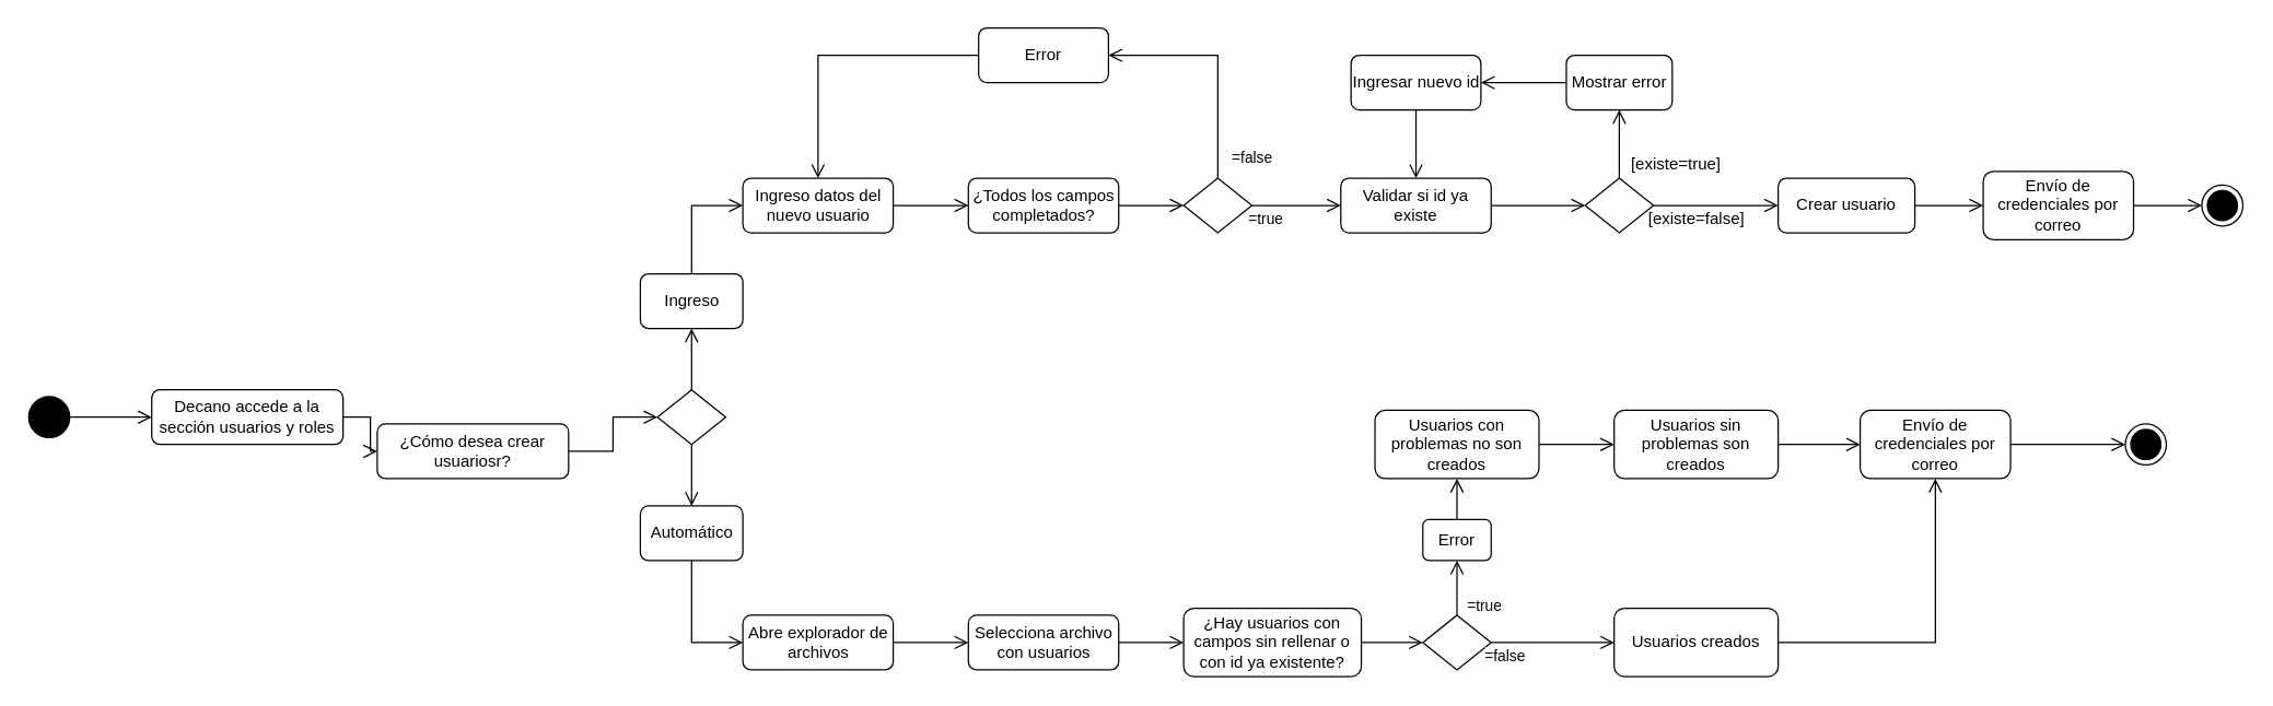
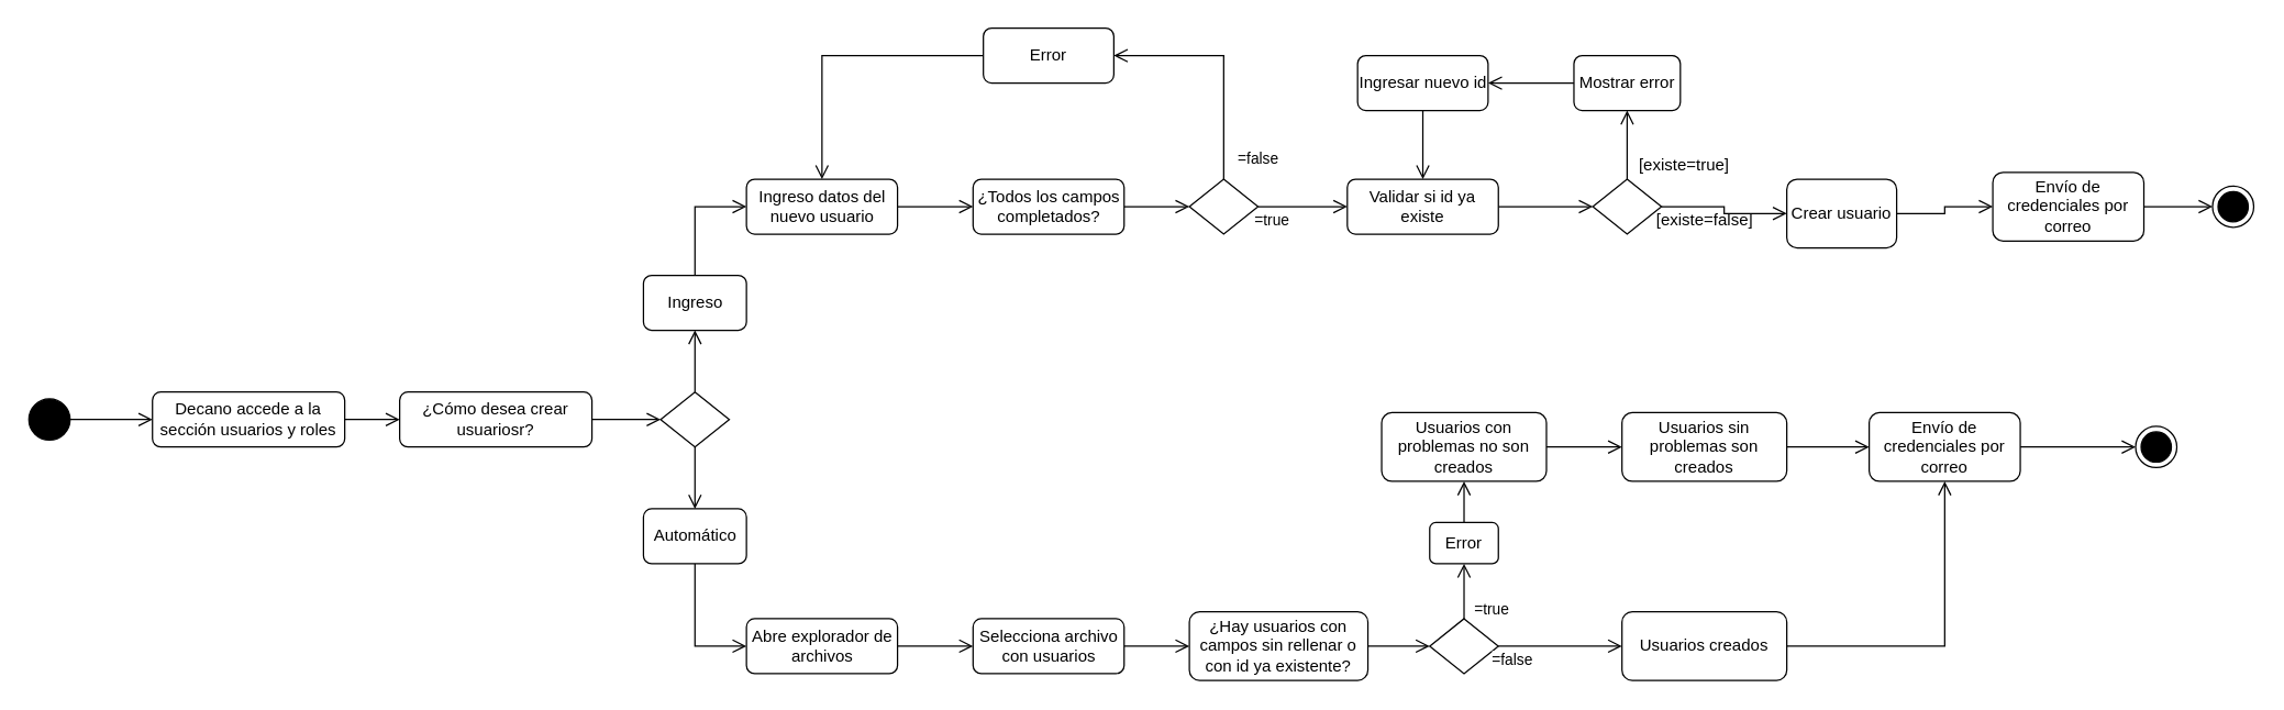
  <mxCell id="0" />
  <mxCell id="1" parent="0" />
  <mxCell id="2" style="edgeStyle=orthogonalEdgeStyle;shape=connector;rounded=0;orthogonalLoop=1;jettySize=auto;html=1;strokeColor=default;align=center;verticalAlign=middle;fontFamily=Helvetica;fontSize=11;fontColor=default;labelBackgroundColor=default;endArrow=open;endFill=0;endSize=8;" edge="1" parent="1" source="3" target="5"><mxGeometry relative="1" as="geometry" /></mxCell>
  <mxCell id="3" value="" style="ellipse;fillColor=strokeColor;html=1;" vertex="1" parent="1"><mxGeometry x="20" y="290" width="30" height="30" as="geometry" /></mxCell>
  <mxCell id="4" style="edgeStyle=orthogonalEdgeStyle;shape=connector;rounded=0;orthogonalLoop=1;jettySize=auto;html=1;entryX=0;entryY=0.5;entryDx=0;entryDy=0;strokeColor=default;align=center;verticalAlign=middle;fontFamily=Helvetica;fontSize=11;fontColor=default;labelBackgroundColor=default;endArrow=open;endFill=0;endSize=8;" edge="1" parent="1" source="5" target="7"><mxGeometry relative="1" as="geometry" /></mxCell>
  <mxCell id="5" value="Decano accede a la sección usuarios y roles" style="rounded=1;whiteSpace=wrap;html=1;" vertex="1" parent="1"><mxGeometry x="110" y="285" width="140" height="40" as="geometry" /></mxCell>
  <mxCell id="6" style="edgeStyle=orthogonalEdgeStyle;shape=connector;rounded=0;orthogonalLoop=1;jettySize=auto;html=1;entryX=0;entryY=0.5;entryDx=0;entryDy=0;strokeColor=default;align=center;verticalAlign=middle;fontFamily=Helvetica;fontSize=11;fontColor=default;labelBackgroundColor=default;endArrow=open;endFill=0;endSize=8;" edge="1" parent="1" source="7" target="10"><mxGeometry relative="1" as="geometry" /></mxCell>
- <mxCell id="7" value="¿Cómo desea crear usuariosr?" style="rounded=1;whiteSpace=wrap;html=1;" vertex="1" parent="1"><mxGeometry x="275" y="310" width="140" height="40" as="geometry" /></mxCell>
+ <mxCell id="7" value="¿Cómo desea crear usuariosr?" style="rounded=1;whiteSpace=wrap;html=1;" vertex="1" parent="1"><mxGeometry x="290" y="285" width="140" height="40" as="geometry" /></mxCell>
  <mxCell id="8" style="edgeStyle=orthogonalEdgeStyle;shape=connector;rounded=0;orthogonalLoop=1;jettySize=auto;html=1;entryX=0.5;entryY=1;entryDx=0;entryDy=0;strokeColor=default;align=center;verticalAlign=middle;fontFamily=Helvetica;fontSize=11;fontColor=default;labelBackgroundColor=default;endArrow=open;endFill=0;endSize=8;" edge="1" parent="1" source="10" target="12"><mxGeometry relative="1" as="geometry" /></mxCell>
  <mxCell id="9" style="edgeStyle=orthogonalEdgeStyle;shape=connector;rounded=0;orthogonalLoop=1;jettySize=auto;html=1;entryX=0.5;entryY=0;entryDx=0;entryDy=0;strokeColor=default;align=center;verticalAlign=middle;fontFamily=Helvetica;fontSize=11;fontColor=default;labelBackgroundColor=default;endArrow=open;endFill=0;endSize=8;" edge="1" parent="1" source="10" target="40"><mxGeometry relative="1" as="geometry" /></mxCell>
  <mxCell id="10" value="" style="rhombus;whiteSpace=wrap;html=1;" vertex="1" parent="1"><mxGeometry x="480" y="285" width="50" height="40" as="geometry" /></mxCell>
  <mxCell id="11" style="edgeStyle=orthogonalEdgeStyle;shape=connector;rounded=0;orthogonalLoop=1;jettySize=auto;html=1;entryX=0;entryY=0.5;entryDx=0;entryDy=0;strokeColor=default;align=center;verticalAlign=middle;fontFamily=Helvetica;fontSize=11;fontColor=default;labelBackgroundColor=default;endArrow=open;endFill=0;endSize=8;" edge="1" parent="1" source="12" target="14"><mxGeometry relative="1" as="geometry" /></mxCell>
  <mxCell id="12" value="Ingreso" style="rounded=1;whiteSpace=wrap;html=1;" vertex="1" parent="1"><mxGeometry x="467.5" y="200" width="75" height="40" as="geometry" /></mxCell>
  <mxCell id="13" style="edgeStyle=orthogonalEdgeStyle;shape=connector;rounded=0;orthogonalLoop=1;jettySize=auto;html=1;entryX=0;entryY=0.5;entryDx=0;entryDy=0;strokeColor=default;align=center;verticalAlign=middle;fontFamily=Helvetica;fontSize=11;fontColor=default;labelBackgroundColor=default;endArrow=open;endFill=0;endSize=8;" edge="1" parent="1" source="14" target="26"><mxGeometry relative="1" as="geometry" /></mxCell>
  <mxCell id="14" value="Ingreso datos del nuevo usuario" style="rounded=1;whiteSpace=wrap;html=1;" vertex="1" parent="1"><mxGeometry x="542.5" y="130" width="110" height="40" as="geometry" /></mxCell>
  <mxCell id="15" style="edgeStyle=orthogonalEdgeStyle;shape=connector;rounded=0;orthogonalLoop=1;jettySize=auto;html=1;entryX=0;entryY=0.5;entryDx=0;entryDy=0;strokeColor=default;align=center;verticalAlign=middle;fontFamily=Helvetica;fontSize=11;fontColor=default;labelBackgroundColor=default;endArrow=open;endFill=0;endSize=8;" edge="1" parent="1" source="16" target="19"><mxGeometry relative="1" as="geometry" /></mxCell>
  <mxCell id="16" value="Validar si id ya existe" style="rounded=1;whiteSpace=wrap;html=1;" vertex="1" parent="1"><mxGeometry x="980" y="130" width="110" height="40" as="geometry" /></mxCell>
  <mxCell id="17" style="edgeStyle=orthogonalEdgeStyle;shape=connector;rounded=0;orthogonalLoop=1;jettySize=auto;html=1;entryX=0.5;entryY=1;entryDx=0;entryDy=0;strokeColor=default;align=center;verticalAlign=middle;fontFamily=Helvetica;fontSize=11;fontColor=default;labelBackgroundColor=default;endArrow=open;endFill=0;endSize=8;" edge="1" parent="1" source="19" target="21"><mxGeometry relative="1" as="geometry" /></mxCell>
  <mxCell id="18" style="edgeStyle=orthogonalEdgeStyle;shape=connector;rounded=0;orthogonalLoop=1;jettySize=auto;html=1;entryX=0;entryY=0.5;entryDx=0;entryDy=0;strokeColor=default;align=center;verticalAlign=middle;fontFamily=Helvetica;fontSize=11;fontColor=default;labelBackgroundColor=default;endArrow=open;endFill=0;endSize=8;" edge="1" parent="1" source="19" target="35"><mxGeometry relative="1" as="geometry" /></mxCell>
  <mxCell id="19" value="" style="rhombus;whiteSpace=wrap;html=1;" vertex="1" parent="1"><mxGeometry x="1158.75" y="130" width="50" height="40" as="geometry" /></mxCell>
  <mxCell id="20" style="edgeStyle=orthogonalEdgeStyle;shape=connector;rounded=0;orthogonalLoop=1;jettySize=auto;html=1;strokeColor=default;align=center;verticalAlign=middle;fontFamily=Helvetica;fontSize=11;fontColor=default;labelBackgroundColor=default;endArrow=open;endFill=0;endSize=8;" edge="1" parent="1" source="21" target="23"><mxGeometry relative="1" as="geometry" /></mxCell>
  <mxCell id="21" value="Mostrar error" style="rounded=1;whiteSpace=wrap;html=1;" vertex="1" parent="1"><mxGeometry x="1145" y="40" width="77.5" height="40" as="geometry" /></mxCell>
  <mxCell id="22" style="edgeStyle=orthogonalEdgeStyle;shape=connector;rounded=0;orthogonalLoop=1;jettySize=auto;html=1;entryX=0.5;entryY=0;entryDx=0;entryDy=0;strokeColor=default;align=center;verticalAlign=middle;fontFamily=Helvetica;fontSize=11;fontColor=default;labelBackgroundColor=default;endArrow=open;endFill=0;endSize=8;" edge="1" parent="1" source="23" target="16"><mxGeometry relative="1" as="geometry" /></mxCell>
  <mxCell id="23" value="Ingresar nuevo id" style="rounded=1;whiteSpace=wrap;html=1;" vertex="1" parent="1"><mxGeometry x="987.5" y="40" width="95" height="40" as="geometry" /></mxCell>
  <mxCell id="24" value="[existe=true]" style="text;html=1;align=center;verticalAlign=middle;resizable=0;points=[];autosize=1;strokeColor=none;fillColor=none;" vertex="1" parent="1"><mxGeometry x="1180" y="105" width="90" height="30" as="geometry" /></mxCell>
  <mxCell id="25" style="edgeStyle=orthogonalEdgeStyle;shape=connector;rounded=0;orthogonalLoop=1;jettySize=auto;html=1;entryX=0;entryY=0.5;entryDx=0;entryDy=0;strokeColor=default;align=center;verticalAlign=middle;fontFamily=Helvetica;fontSize=11;fontColor=default;labelBackgroundColor=default;endArrow=open;endFill=0;endSize=8;" edge="1" parent="1" source="26" target="29"><mxGeometry relative="1" as="geometry" /></mxCell>
  <mxCell id="26" value="¿Todos los campos completados?" style="rounded=1;whiteSpace=wrap;html=1;" vertex="1" parent="1"><mxGeometry x="707.5" y="130" width="110" height="40" as="geometry" /></mxCell>
  <mxCell id="27" style="edgeStyle=orthogonalEdgeStyle;shape=connector;rounded=0;orthogonalLoop=1;jettySize=auto;html=1;entryX=1;entryY=0.5;entryDx=0;entryDy=0;strokeColor=default;align=center;verticalAlign=middle;fontFamily=Helvetica;fontSize=11;fontColor=default;labelBackgroundColor=default;endArrow=open;endFill=0;endSize=8;" edge="1" parent="1" source="29" target="31"><mxGeometry relative="1" as="geometry"><Array as="points"><mxPoint x="890" y="40" /></Array></mxGeometry></mxCell>
  <mxCell id="28" style="edgeStyle=orthogonalEdgeStyle;shape=connector;rounded=0;orthogonalLoop=1;jettySize=auto;html=1;entryX=0;entryY=0.5;entryDx=0;entryDy=0;strokeColor=default;align=center;verticalAlign=middle;fontFamily=Helvetica;fontSize=11;fontColor=default;labelBackgroundColor=default;endArrow=open;endFill=0;endSize=8;" edge="1" parent="1" source="29" target="16"><mxGeometry relative="1" as="geometry" /></mxCell>
  <mxCell id="29" value="" style="rhombus;whiteSpace=wrap;html=1;" vertex="1" parent="1"><mxGeometry x="865" y="130" width="50" height="40" as="geometry" /></mxCell>
  <mxCell id="30" style="edgeStyle=orthogonalEdgeStyle;shape=connector;rounded=0;orthogonalLoop=1;jettySize=auto;html=1;entryX=0.5;entryY=0;entryDx=0;entryDy=0;strokeColor=default;align=center;verticalAlign=middle;fontFamily=Helvetica;fontSize=11;fontColor=default;labelBackgroundColor=default;endArrow=open;endFill=0;endSize=8;" edge="1" parent="1" source="31" target="14"><mxGeometry relative="1" as="geometry" /></mxCell>
  <mxCell id="31" value="Error" style="rounded=1;whiteSpace=wrap;html=1;" vertex="1" parent="1"><mxGeometry x="715" y="20" width="95" height="40" as="geometry" /></mxCell>
  <mxCell id="32" value="=false" style="text;html=1;align=center;verticalAlign=middle;resizable=0;points=[];autosize=1;strokeColor=none;fillColor=none;fontFamily=Helvetica;fontSize=11;fontColor=default;labelBackgroundColor=default;" vertex="1" parent="1"><mxGeometry x="890" y="100" width="50" height="30" as="geometry" /></mxCell>
  <mxCell id="33" value="=true" style="text;html=1;align=center;verticalAlign=middle;resizable=0;points=[];autosize=1;strokeColor=none;fillColor=none;fontFamily=Helvetica;fontSize=11;fontColor=default;labelBackgroundColor=default;" vertex="1" parent="1"><mxGeometry x="900" y="145" width="50" height="30" as="geometry" /></mxCell>
  <mxCell id="34" style="edgeStyle=orthogonalEdgeStyle;shape=connector;rounded=0;orthogonalLoop=1;jettySize=auto;html=1;strokeColor=default;align=center;verticalAlign=middle;fontFamily=Helvetica;fontSize=11;fontColor=default;labelBackgroundColor=default;endArrow=open;endFill=0;endSize=8;" edge="1" parent="1" source="35" target="37"><mxGeometry relative="1" as="geometry" /></mxCell>
- <mxCell id="35" value="Crear usuario" style="rounded=1;whiteSpace=wrap;html=1;" vertex="1" parent="1"><mxGeometry x="1300" y="130" width="100" height="40" as="geometry" /></mxCell>
+ <mxCell id="35" value="Crear usuario" style="rounded=1;whiteSpace=wrap;html=1;" vertex="1" parent="1"><mxGeometry x="1300" y="130" width="80" height="50" as="geometry" /></mxCell>
  <mxCell id="36" style="edgeStyle=orthogonalEdgeStyle;shape=connector;rounded=0;orthogonalLoop=1;jettySize=auto;html=1;strokeColor=default;align=center;verticalAlign=middle;fontFamily=Helvetica;fontSize=11;fontColor=default;labelBackgroundColor=default;endArrow=open;endFill=0;endSize=8;" edge="1" parent="1" source="37" target="38"><mxGeometry relative="1" as="geometry" /></mxCell>
  <mxCell id="37" value="Envío de credenciales por correo" style="rounded=1;whiteSpace=wrap;html=1;" vertex="1" parent="1"><mxGeometry x="1450" y="125" width="110" height="50" as="geometry" /></mxCell>
  <mxCell id="38" value="" style="ellipse;html=1;shape=endState;fillColor=strokeColor;" vertex="1" parent="1"><mxGeometry x="1610" y="135" width="30" height="30" as="geometry" /></mxCell>
  <mxCell id="39" style="edgeStyle=orthogonalEdgeStyle;shape=connector;rounded=0;orthogonalLoop=1;jettySize=auto;html=1;entryX=0;entryY=0.5;entryDx=0;entryDy=0;strokeColor=default;align=center;verticalAlign=middle;fontFamily=Helvetica;fontSize=11;fontColor=default;labelBackgroundColor=default;endArrow=open;endFill=0;endSize=8;" edge="1" parent="1" source="40" target="42"><mxGeometry relative="1" as="geometry" /></mxCell>
  <mxCell id="40" value="Automático" style="rounded=1;whiteSpace=wrap;html=1;" vertex="1" parent="1"><mxGeometry x="467.5" y="370" width="75" height="40" as="geometry" /></mxCell>
  <mxCell id="41" style="edgeStyle=orthogonalEdgeStyle;shape=connector;rounded=0;orthogonalLoop=1;jettySize=auto;html=1;strokeColor=default;align=center;verticalAlign=middle;fontFamily=Helvetica;fontSize=11;fontColor=default;labelBackgroundColor=default;endArrow=open;endFill=0;endSize=8;" edge="1" parent="1" source="42" target="44"><mxGeometry relative="1" as="geometry" /></mxCell>
  <mxCell id="42" value="Abre explorador de archivos" style="rounded=1;whiteSpace=wrap;html=1;" vertex="1" parent="1"><mxGeometry x="542.5" y="450" width="110" height="40" as="geometry" /></mxCell>
  <mxCell id="43" style="edgeStyle=orthogonalEdgeStyle;shape=connector;rounded=0;orthogonalLoop=1;jettySize=auto;html=1;entryX=0;entryY=0.5;entryDx=0;entryDy=0;strokeColor=default;align=center;verticalAlign=middle;fontFamily=Helvetica;fontSize=11;fontColor=default;labelBackgroundColor=default;endArrow=open;endFill=0;endSize=8;" edge="1" parent="1" source="44" target="46"><mxGeometry relative="1" as="geometry" /></mxCell>
  <mxCell id="44" value="Selecciona archivo con usuarios" style="rounded=1;whiteSpace=wrap;html=1;" vertex="1" parent="1"><mxGeometry x="707.5" y="450" width="110" height="40" as="geometry" /></mxCell>
  <mxCell id="45" style="edgeStyle=orthogonalEdgeStyle;shape=connector;rounded=0;orthogonalLoop=1;jettySize=auto;html=1;entryX=0;entryY=0.5;entryDx=0;entryDy=0;strokeColor=default;align=center;verticalAlign=middle;fontFamily=Helvetica;fontSize=11;fontColor=default;labelBackgroundColor=default;endArrow=open;endFill=0;endSize=8;" edge="1" parent="1" source="46" target="49"><mxGeometry relative="1" as="geometry" /></mxCell>
  <mxCell id="46" value="¿Hay usuarios con campos sin rellenar o con id ya existente?" style="rounded=1;whiteSpace=wrap;html=1;" vertex="1" parent="1"><mxGeometry x="865" y="445" width="130" height="50" as="geometry" /></mxCell>
  <mxCell id="47" value="" style="edgeStyle=orthogonalEdgeStyle;shape=connector;rounded=0;orthogonalLoop=1;jettySize=auto;html=1;strokeColor=default;align=center;verticalAlign=middle;fontFamily=Helvetica;fontSize=11;fontColor=default;labelBackgroundColor=default;endArrow=open;endFill=0;endSize=8;" edge="1" parent="1" source="49" target="51"><mxGeometry relative="1" as="geometry" /></mxCell>
  <mxCell id="48" style="edgeStyle=orthogonalEdgeStyle;shape=connector;rounded=0;orthogonalLoop=1;jettySize=auto;html=1;strokeColor=default;align=center;verticalAlign=middle;fontFamily=Helvetica;fontSize=11;fontColor=default;labelBackgroundColor=default;endArrow=open;endFill=0;endSize=8;" edge="1" parent="1" source="49" target="59"><mxGeometry relative="1" as="geometry" /></mxCell>
  <mxCell id="49" value="" style="rhombus;whiteSpace=wrap;html=1;" vertex="1" parent="1"><mxGeometry x="1040" y="450" width="50" height="40" as="geometry" /></mxCell>
  <mxCell id="50" style="edgeStyle=orthogonalEdgeStyle;shape=connector;rounded=0;orthogonalLoop=1;jettySize=auto;html=1;strokeColor=default;align=center;verticalAlign=middle;fontFamily=Helvetica;fontSize=11;fontColor=default;labelBackgroundColor=default;endArrow=open;endFill=0;endSize=8;" edge="1" parent="1" source="51" target="53"><mxGeometry relative="1" as="geometry" /></mxCell>
  <mxCell id="51" value="Error" style="rounded=1;whiteSpace=wrap;html=1;" vertex="1" parent="1"><mxGeometry x="1040" y="380" width="50" height="30" as="geometry" /></mxCell>
  <mxCell id="52" style="edgeStyle=orthogonalEdgeStyle;shape=connector;rounded=0;orthogonalLoop=1;jettySize=auto;html=1;entryX=0;entryY=0.5;entryDx=0;entryDy=0;strokeColor=default;align=center;verticalAlign=middle;fontFamily=Helvetica;fontSize=11;fontColor=default;labelBackgroundColor=default;endArrow=open;endFill=0;endSize=8;" edge="1" parent="1" source="53" target="55"><mxGeometry relative="1" as="geometry" /></mxCell>
  <mxCell id="53" value="Usuarios con problemas no son creados" style="rounded=1;whiteSpace=wrap;html=1;" vertex="1" parent="1"><mxGeometry x="1005" y="300" width="120" height="50" as="geometry" /></mxCell>
  <mxCell id="54" style="edgeStyle=orthogonalEdgeStyle;shape=connector;rounded=0;orthogonalLoop=1;jettySize=auto;html=1;strokeColor=default;align=center;verticalAlign=middle;fontFamily=Helvetica;fontSize=11;fontColor=default;labelBackgroundColor=default;endArrow=open;endFill=0;endSize=8;" edge="1" parent="1" source="55" target="57"><mxGeometry relative="1" as="geometry" /></mxCell>
  <mxCell id="55" value="Usuarios sin problemas son creados" style="rounded=1;whiteSpace=wrap;html=1;" vertex="1" parent="1"><mxGeometry x="1180" y="300" width="120" height="50" as="geometry" /></mxCell>
  <mxCell id="56" style="edgeStyle=orthogonalEdgeStyle;shape=connector;rounded=0;orthogonalLoop=1;jettySize=auto;html=1;strokeColor=default;align=center;verticalAlign=middle;fontFamily=Helvetica;fontSize=11;fontColor=default;labelBackgroundColor=default;endArrow=open;endFill=0;endSize=8;" edge="1" parent="1" source="57" target="60"><mxGeometry relative="1" as="geometry" /></mxCell>
  <mxCell id="57" value="Envío de credenciales por correo" style="rounded=1;whiteSpace=wrap;html=1;" vertex="1" parent="1"><mxGeometry x="1360" y="300" width="110" height="50" as="geometry" /></mxCell>
  <mxCell id="58" style="edgeStyle=orthogonalEdgeStyle;shape=connector;rounded=0;orthogonalLoop=1;jettySize=auto;html=1;entryX=0.5;entryY=1;entryDx=0;entryDy=0;strokeColor=default;align=center;verticalAlign=middle;fontFamily=Helvetica;fontSize=11;fontColor=default;labelBackgroundColor=default;endArrow=open;endFill=0;endSize=8;" edge="1" parent="1" source="59" target="57"><mxGeometry relative="1" as="geometry" /></mxCell>
  <mxCell id="59" value="Usuarios creados" style="rounded=1;whiteSpace=wrap;html=1;" vertex="1" parent="1"><mxGeometry x="1180" y="445" width="120" height="50" as="geometry" /></mxCell>
  <mxCell id="60" value="" style="ellipse;html=1;shape=endState;fillColor=strokeColor;" vertex="1" parent="1"><mxGeometry x="1554" y="310" width="30" height="30" as="geometry" /></mxCell>
  <mxCell id="61" value="=true" style="text;html=1;align=center;verticalAlign=middle;resizable=0;points=[];autosize=1;strokeColor=none;fillColor=none;fontFamily=Helvetica;fontSize=11;fontColor=default;labelBackgroundColor=default;" vertex="1" parent="1"><mxGeometry x="1060" y="428" width="50" height="30" as="geometry" /></mxCell>
  <mxCell id="62" value="=false" style="text;html=1;align=center;verticalAlign=middle;resizable=0;points=[];autosize=1;strokeColor=none;fillColor=none;fontFamily=Helvetica;fontSize=11;fontColor=default;labelBackgroundColor=default;" vertex="1" parent="1"><mxGeometry x="1075" y="465" width="50" height="30" as="geometry" /></mxCell>
  <mxCell id="63" value="[existe=false]" style="text;html=1;align=center;verticalAlign=middle;resizable=0;points=[];autosize=1;strokeColor=none;fillColor=none;" vertex="1" parent="1"><mxGeometry x="1195" y="145" width="90" height="30" as="geometry" /></mxCell>
